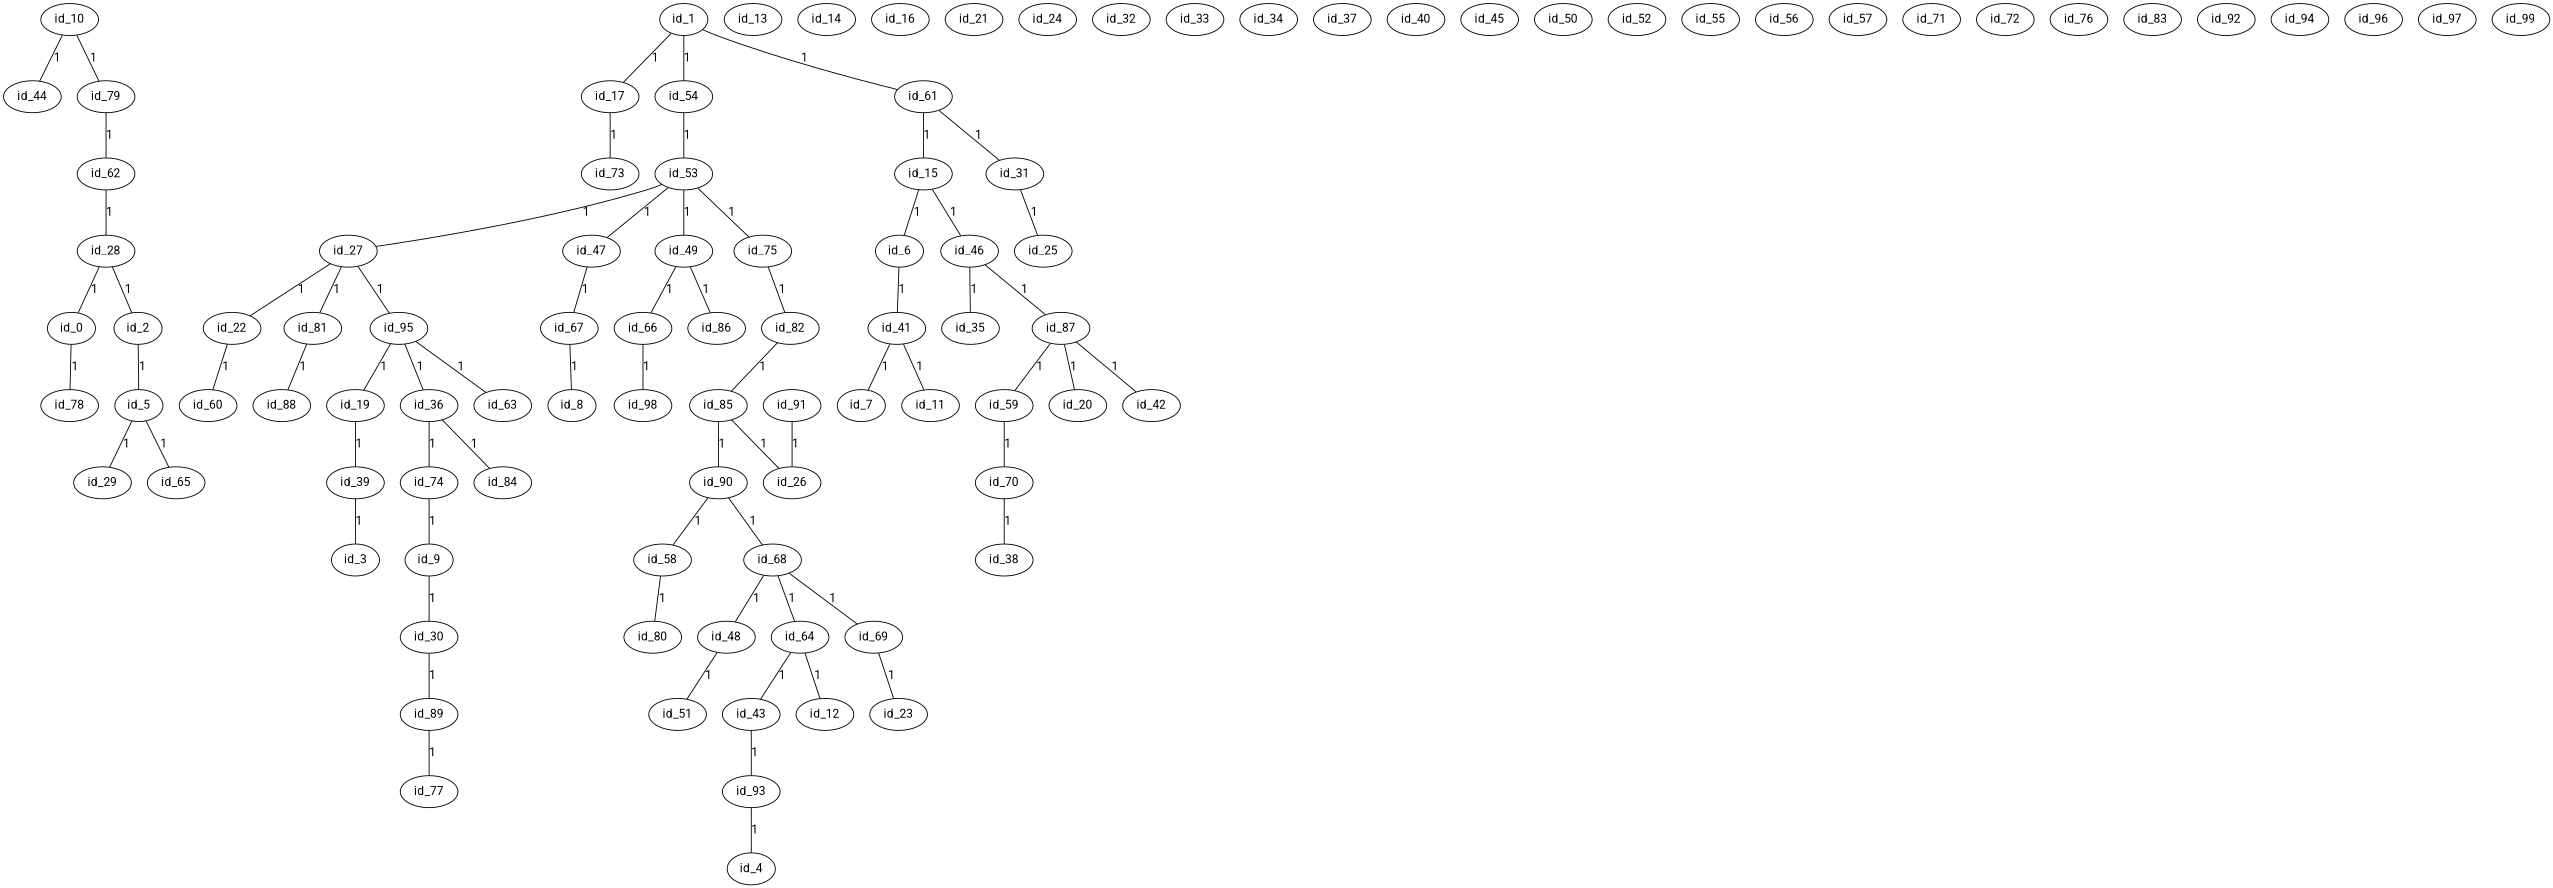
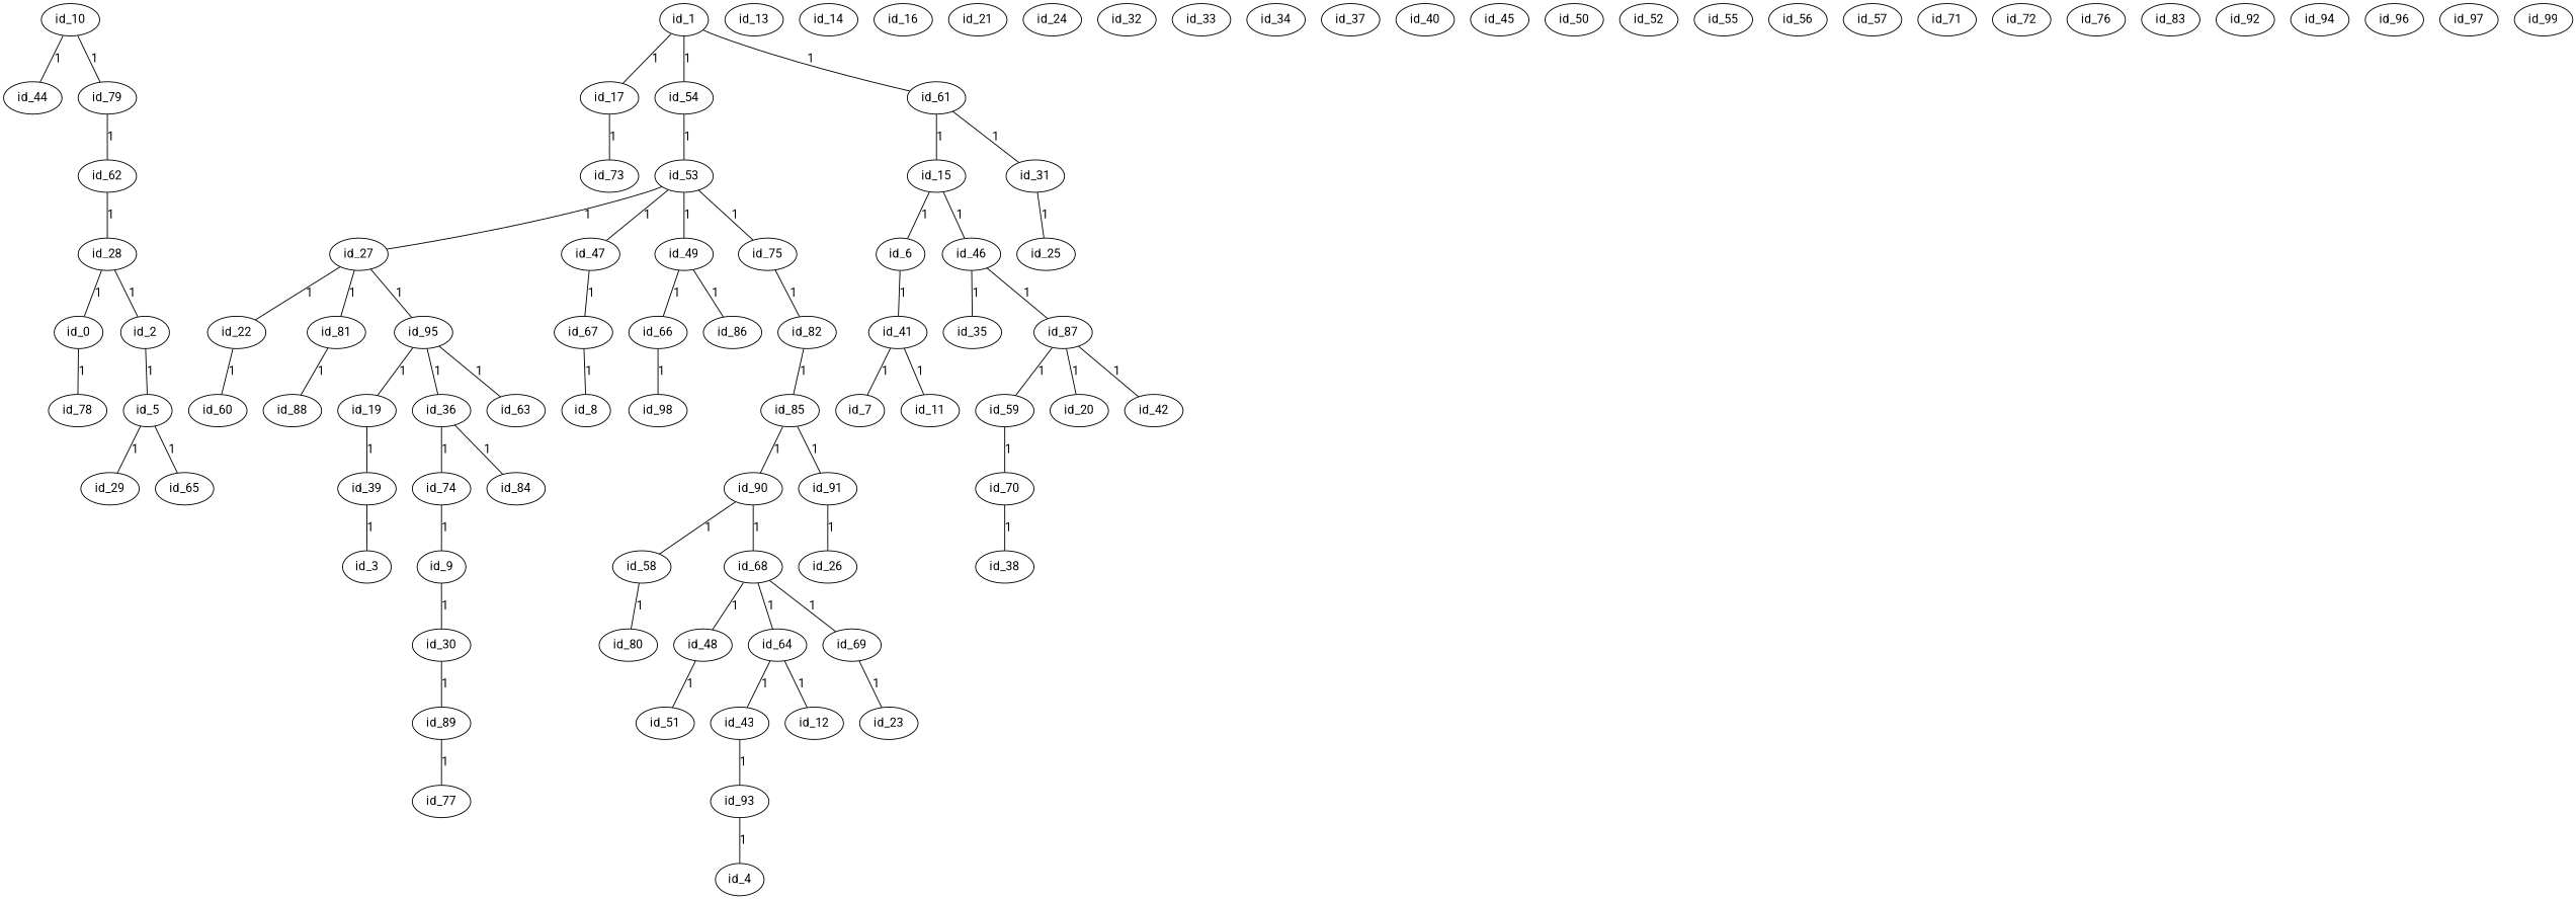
  graph {
    fontname=Roboto
    node [fontname=Roboto]
    edge [fontname=Roboto]
    id_0
    id_78
    id_1
    id_17
    id_54
    id_61
    id_73
    id_53
    id_15
    id_31
    id_2
    id_5
    id_29
    id_65
    id_6
    id_41
    id_7
    id_11
    id_9
    id_30
    id_89
    id_10
    id_44
    id_79
    id_62
    id_13
    id_14
    id_46
    id_35
    id_87
    id_16
    id_19
    id_39
    id_3
    id_21
    id_22
    id_60
    id_24
    id_27
    id_81
    id_95
    id_88
    id_36
    id_63
    id_28
    id_77
    id_25
    id_32
    id_33
    id_34
    id_74
    id_84
    id_37
    id_40
    id_43
    id_93
    id_4
    id_45
    id_59
    id_20
    id_42
    id_47
    id_67
    id_8
    id_48
    id_51
    id_49
    id_66
    id_86
    id_98
    id_50
    id_52
    id_75
    id_82
    id_55
    id_56
    id_57
    id_58
    id_80
    id_70
    id_38
    id_64
    id_12
    id_68
    id_69
    id_23
    id_71
    id_72
    id_85
    id_76
    id_90
    id_91
    id_83
    id_26
    id_92
    id_94
    id_96
    id_97
    id_99
    id_0 -- id_78 [label=1]
    id_1 -- id_17 [label=1]
    id_1 -- id_54 [label=1]
    id_1 -- id_61 [label=1]
    id_17 -- id_73 [label=1]
    id_54 -- id_53 [label=1]
    id_61 -- id_15 [label=1]
    id_61 -- id_31 [label=1]
    id_53 -- id_27 [label=1]
    id_53 -- id_47 [label=1]
    id_53 -- id_49 [label=1]
    id_53 -- id_75 [label=1]
    id_15 -- id_6 [label=1]
    id_15 -- id_46 [label=1]
    id_31 -- id_25 [label=1]
    id_2 -- id_5 [label=1]
    id_5 -- id_29 [label=1]
    id_5 -- id_65 [label=1]
    id_6 -- id_41 [label=1]
    id_41 -- id_7 [label=1]
    id_41 -- id_11 [label=1]
    id_9 -- id_30 [label=1]
    id_30 -- id_89 [label=1]
    id_89 -- id_77 [label=1]
    id_10 -- id_44 [label=1]
    id_10 -- id_79 [label=1]
    id_79 -- id_62 [label=1]
    id_62 -- id_28 [label=1]
    id_46 -- id_35 [label=1]
    id_46 -- id_87 [label=1]
    id_87 -- id_59 [label=1]
    id_87 -- id_20 [label=1]
    id_87 -- id_42 [label=1]
    id_19 -- id_39 [label=1]
    id_39 -- id_3 [label=1]
    id_22 -- id_60 [label=1]
    id_27 -- id_22 [label=1]
    id_27 -- id_81 [label=1]
    id_27 -- id_95 [label=1]
    id_81 -- id_88 [label=1]
    id_95 -- id_19 [label=1]
    id_95 -- id_36 [label=1]
    id_95 -- id_63 [label=1]
    id_36 -- id_74 [label=1]
    id_36 -- id_84 [label=1]
    id_28 -- id_0 [label=1]
    id_28 -- id_2 [label=1]
    id_74 -- id_9 [label=1]
    id_43 -- id_93 [label=1]
    id_93 -- id_4 [label=1]
    id_59 -- id_70 [label=1]
    id_47 -- id_67 [label=1]
    id_67 -- id_8 [label=1]
    id_48 -- id_51 [label=1]
    id_49 -- id_66 [label=1]
    id_49 -- id_86 [label=1]
    id_66 -- id_98 [label=1]
    id_75 -- id_82 [label=1]
    id_82 -- id_85 [label=1]
    id_58 -- id_80 [label=1]
    id_70 -- id_38 [label=1]
    id_64 -- id_43 [label=1]
    id_64 -- id_12 [label=1]
    id_68 -- id_48 [label=1]
    id_68 -- id_64 [label=1]
    id_68 -- id_69 [label=1]
    id_69 -- id_23 [label=1]
    id_85 -- id_90 [label=1]
-   id_85 -- id_26 [label=1]
+   id_85 -- id_91 [label=1]
    id_90 -- id_58 [label=1]
    id_90 -- id_68 [label=1]
    id_91 -- id_26 [label=1]
  }
